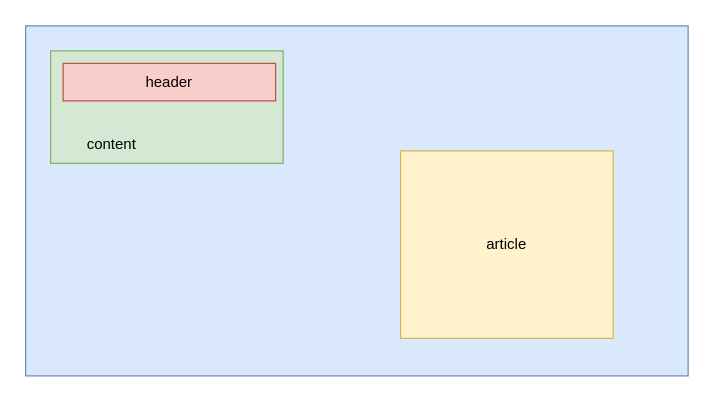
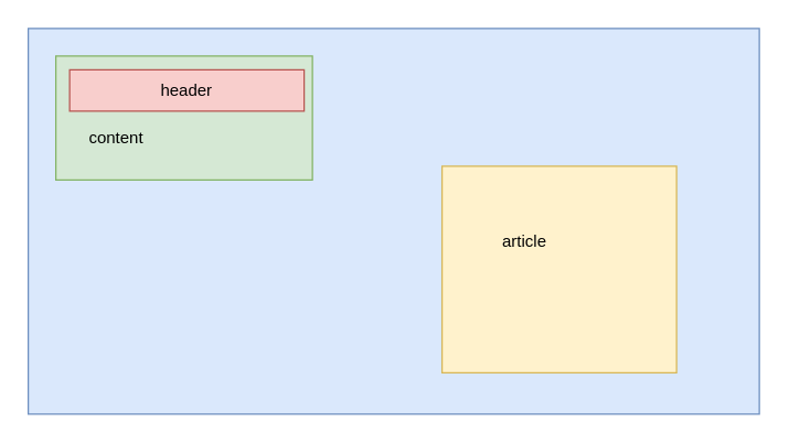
  <mxCell id="0" />
  <mxCell id="1" parent="0" />
  <mxCell id="2" value="" style="rounded=0;whiteSpace=wrap;html=1;fillColor=#dae8fc;strokeColor=#6c8ebf;" vertex="1" parent="1"><mxGeometry x="20" y="20" width="530" height="280" as="geometry" /></mxCell>
  <mxCell id="3" value="&lt;br&gt;&lt;br&gt;&lt;div style=&quot;text-align: left&quot;&gt;&lt;br&gt;&lt;/div&gt;" style="rounded=0;whiteSpace=wrap;html=1;fillColor=#d5e8d4;strokeColor=#82b366;" vertex="1" parent="1"><mxGeometry x="40" y="40" width="186" height="90" as="geometry" /></mxCell>
  <mxCell id="4" value="header" style="rounded=0;whiteSpace=wrap;html=1;fillColor=#f8cecc;strokeColor=#b85450;" vertex="1" parent="1"><mxGeometry x="50" y="50" width="170" height="30" as="geometry" /></mxCell>
- <mxCell id="5" value="content" style="text;html=1;strokeColor=none;fillColor=none;align=center;verticalAlign=middle;whiteSpace=wrap;rounded=0;" vertex="1" parent="1"><mxGeometry x="69" y="105" width="40" height="20" as="geometry" /></mxCell>
+ <mxCell id="5" value="content" style="text;html=1;strokeColor=none;fillColor=none;align=center;verticalAlign=middle;whiteSpace=wrap;rounded=0;" vertex="1" parent="1"><mxGeometry x="64" y="90" width="40" height="20" as="geometry" /></mxCell>
  <mxCell id="6" value="" style="rounded=0;whiteSpace=wrap;html=1;fillColor=#fff2cc;strokeColor=#d6b656;" vertex="1" parent="1"><mxGeometry x="320" y="120" width="170" height="150" as="geometry" /></mxCell>
- <mxCell id="7" value="article" style="text;html=1;strokeColor=none;fillColor=none;align=center;verticalAlign=middle;whiteSpace=wrap;rounded=0;" vertex="1" parent="1"><mxGeometry x="385" y="185" width="40" height="20" as="geometry" /></mxCell>
+ <mxCell id="7" value="article" style="text;html=1;strokeColor=none;fillColor=none;align=center;verticalAlign=middle;whiteSpace=wrap;rounded=0;" vertex="1" parent="1"><mxGeometry x="360" y="165" width="40" height="20" as="geometry" /></mxCell>
